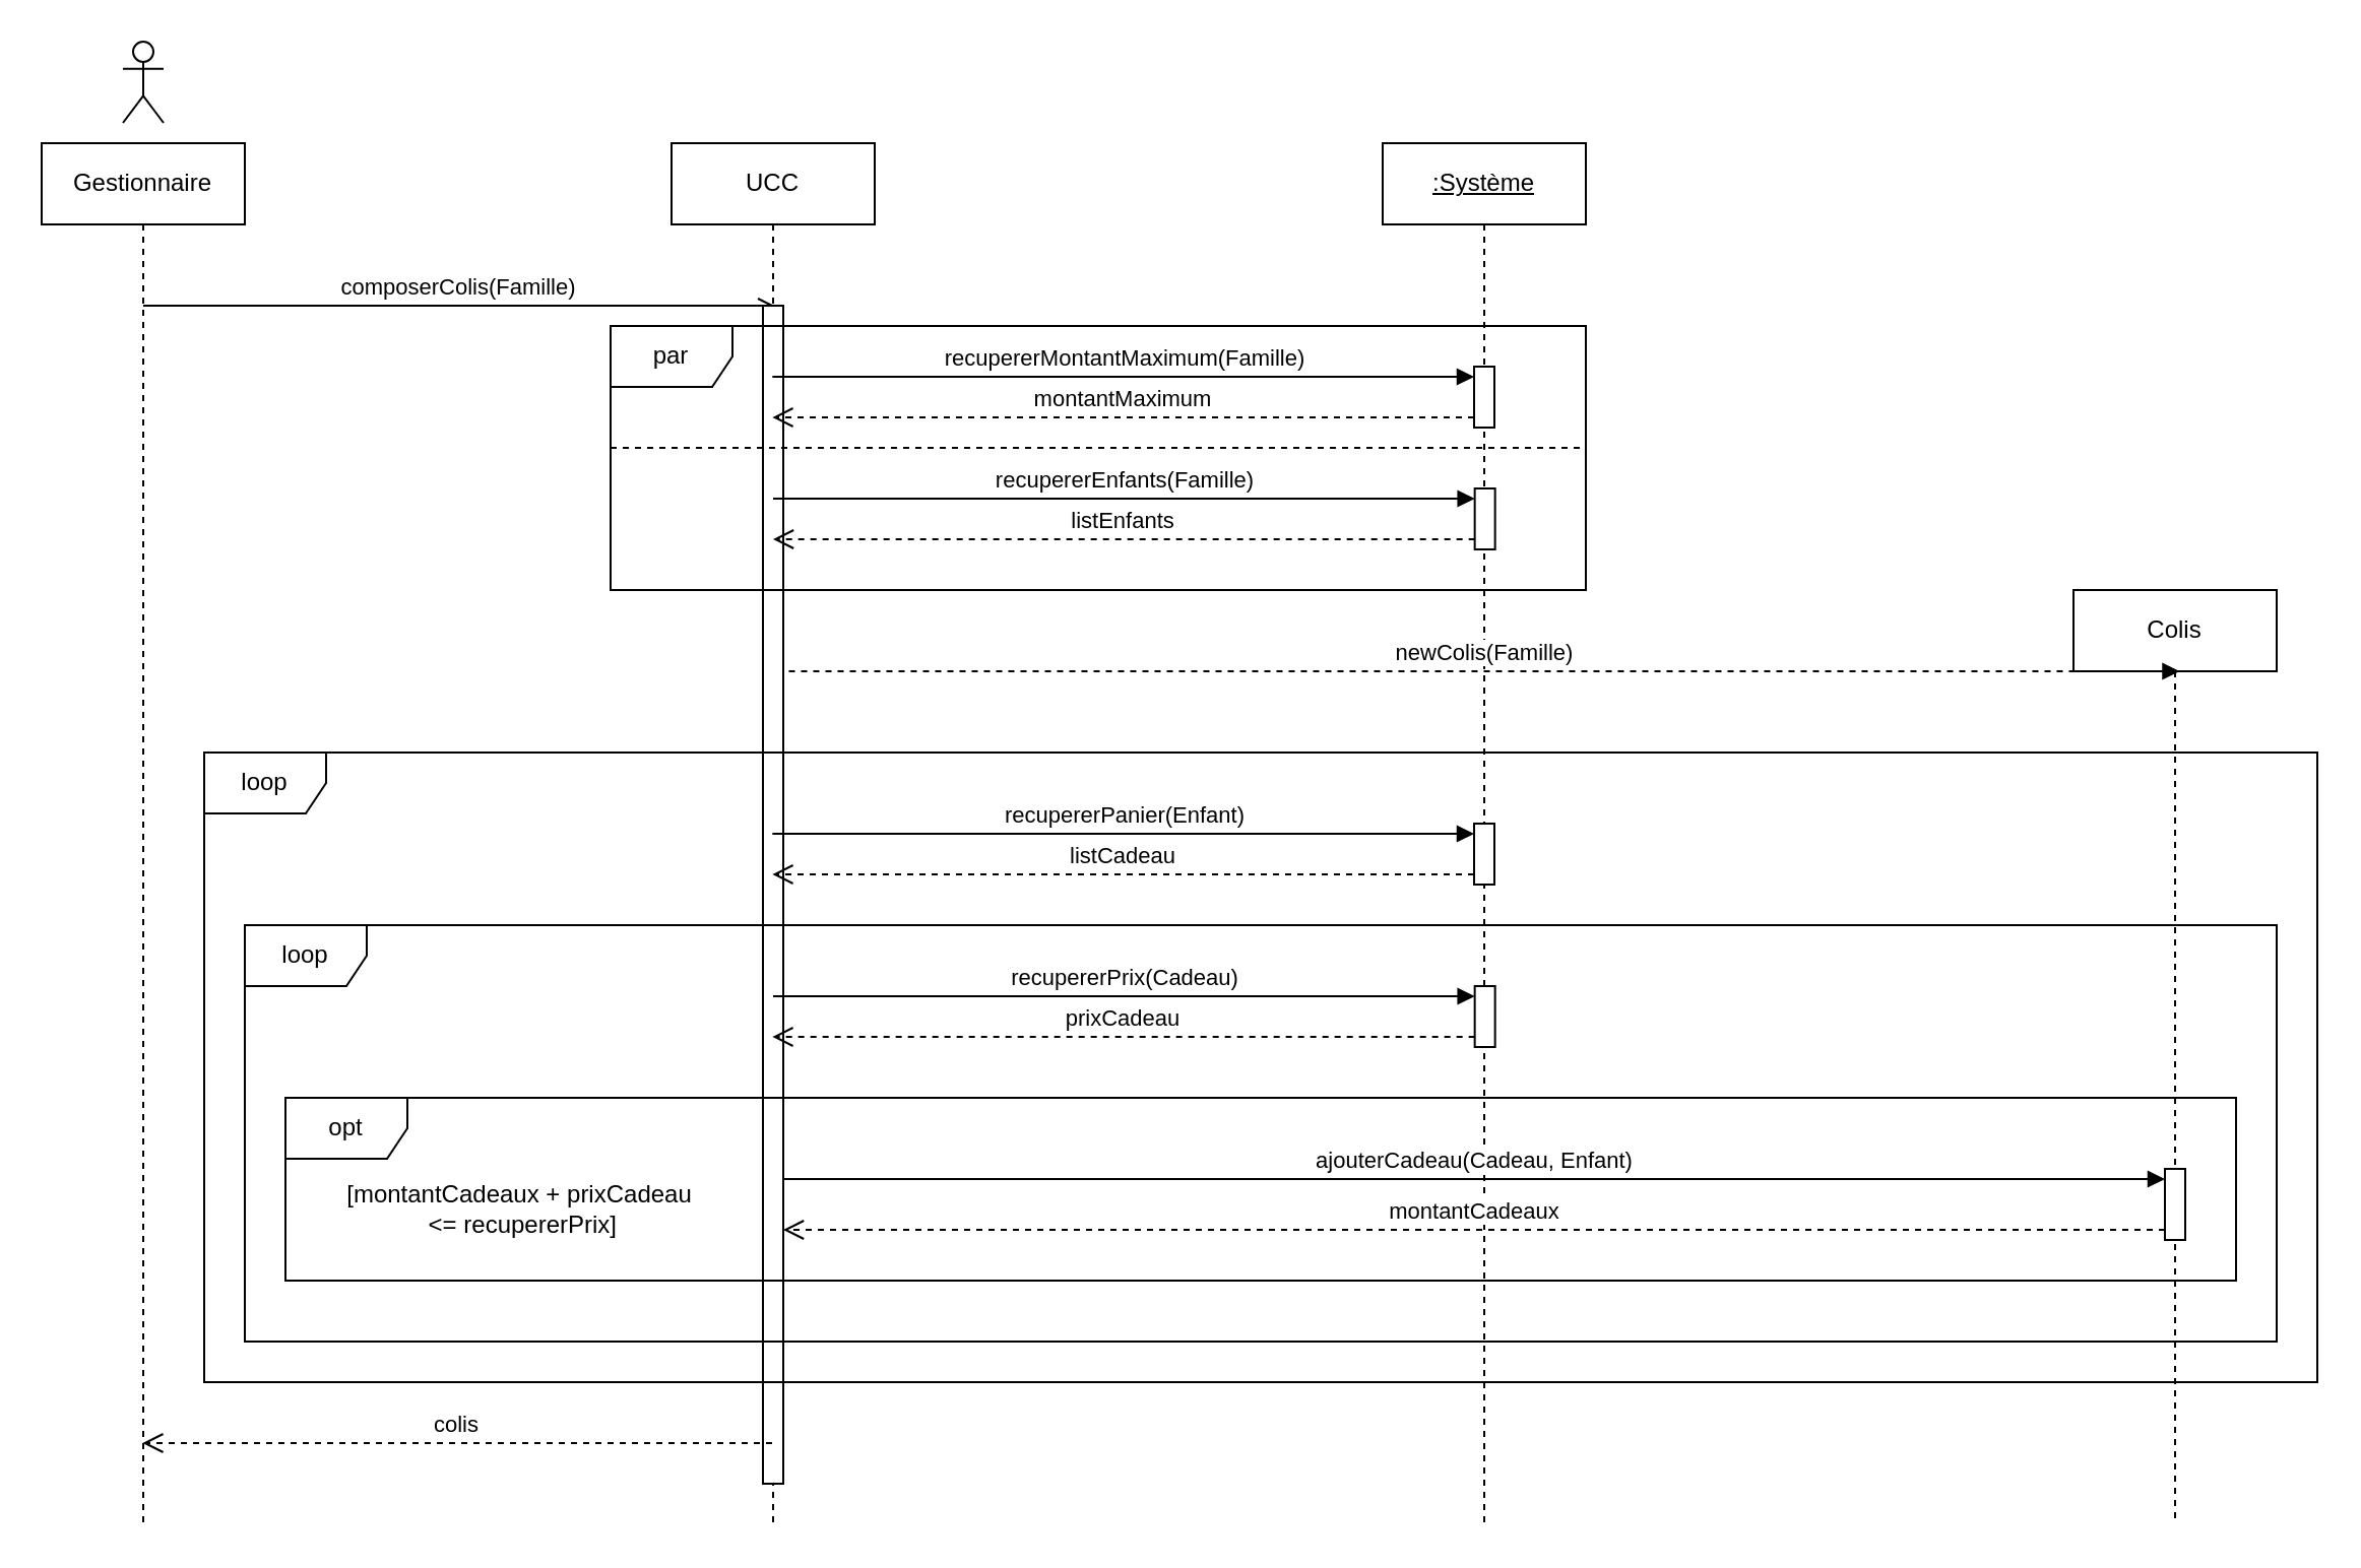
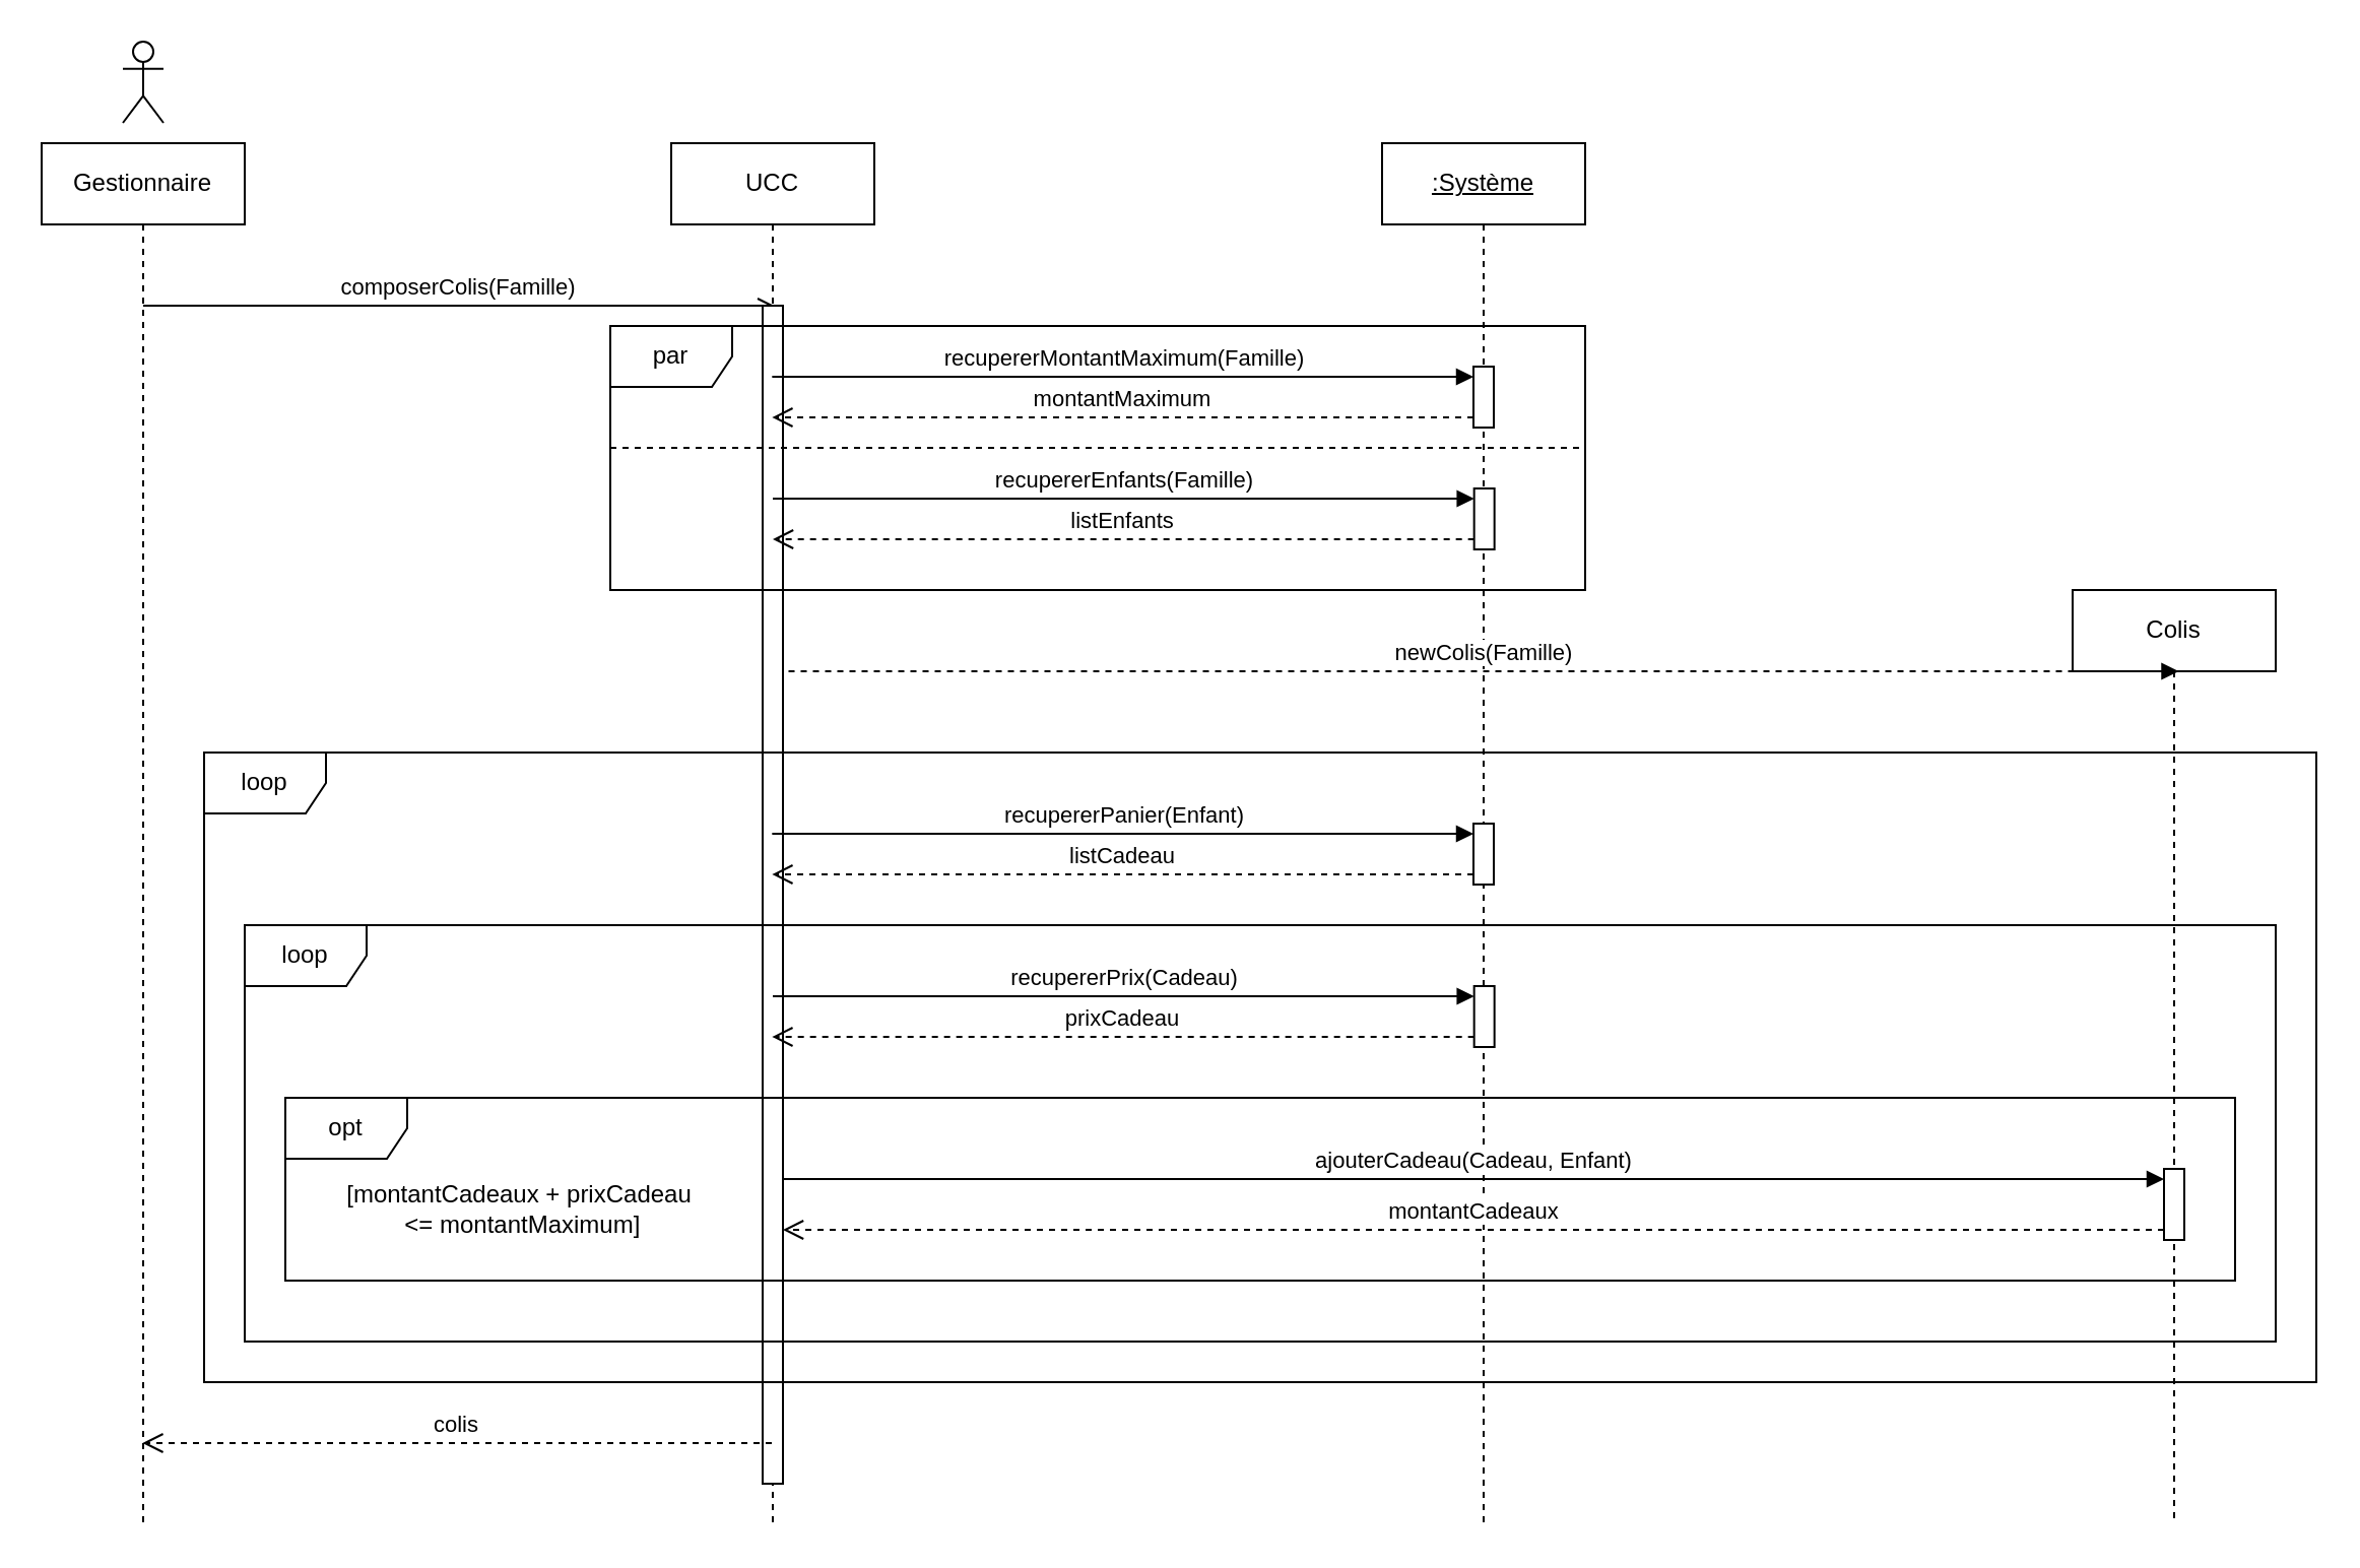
  <mxCell id="0" />
  <mxCell id="1" parent="0" />
  <mxCell id="2" value="Gestionnaire" style="shape=umlLifeline;perimeter=lifelinePerimeter;whiteSpace=wrap;html=1;container=1;dropTarget=0;collapsible=0;recursiveResize=0;outlineConnect=0;portConstraint=eastwest;newEdgeStyle={&quot;curved&quot;:0,&quot;rounded&quot;:0};" vertex="1" parent="1"><mxGeometry x="20" y="70" width="100" height="680" as="geometry" /></mxCell>
  <mxCell id="3" value="UCC" style="shape=umlLifeline;perimeter=lifelinePerimeter;whiteSpace=wrap;html=1;container=1;dropTarget=0;collapsible=0;recursiveResize=0;outlineConnect=0;portConstraint=eastwest;newEdgeStyle={&quot;curved&quot;:0,&quot;rounded&quot;:0};" vertex="1" parent="1"><mxGeometry x="330" y="70" width="100" height="680" as="geometry" /></mxCell>
  <mxCell id="4" value="" style="html=1;points=[[0,0,0,0,5],[0,1,0,0,-5],[1,0,0,0,5],[1,1,0,0,-5]];perimeter=orthogonalPerimeter;outlineConnect=0;targetShapes=umlLifeline;portConstraint=eastwest;newEdgeStyle={&quot;curved&quot;:0,&quot;rounded&quot;:0};" vertex="1" parent="3"><mxGeometry x="45" y="80" width="10" height="580" as="geometry" /></mxCell>
  <mxCell id="5" value="&lt;u&gt;:Système&lt;/u&gt;" style="shape=umlLifeline;perimeter=lifelinePerimeter;whiteSpace=wrap;html=1;container=1;dropTarget=0;collapsible=0;recursiveResize=0;outlineConnect=0;portConstraint=eastwest;newEdgeStyle={&quot;curved&quot;:0,&quot;rounded&quot;:0};" vertex="1" parent="1"><mxGeometry x="680" y="70" width="100" height="680" as="geometry" /></mxCell>
  <mxCell id="6" value="" style="html=1;points=[[0,0,0,0,5],[0,1,0,0,-5],[1,0,0,0,5],[1,1,0,0,-5]];perimeter=orthogonalPerimeter;outlineConnect=0;targetShapes=umlLifeline;portConstraint=eastwest;newEdgeStyle={&quot;curved&quot;:0,&quot;rounded&quot;:0};" vertex="1" parent="5"><mxGeometry x="45" y="110" width="10" height="30" as="geometry" /></mxCell>
  <mxCell id="7" value="" style="html=1;points=[[0,0,0,0,5],[0,1,0,0,-5],[1,0,0,0,5],[1,1,0,0,-5]];perimeter=orthogonalPerimeter;outlineConnect=0;targetShapes=umlLifeline;portConstraint=eastwest;newEdgeStyle={&quot;curved&quot;:0,&quot;rounded&quot;:0};" vertex="1" parent="5"><mxGeometry x="45.0" y="335" width="10" height="30" as="geometry" /></mxCell>
  <mxCell id="8" value="recupererPanier(Enfant)" style="html=1;verticalAlign=bottom;endArrow=block;curved=0;rounded=0;entryX=0;entryY=0;entryDx=0;entryDy=5;" edge="1" parent="5" target="7"><mxGeometry relative="1" as="geometry"><mxPoint x="-300.333" y="340" as="sourcePoint" /></mxGeometry></mxCell>
  <mxCell id="9" value="listCadeau" style="html=1;verticalAlign=bottom;endArrow=open;dashed=1;endSize=8;curved=0;rounded=0;exitX=0;exitY=1;exitDx=0;exitDy=-5;" edge="1" parent="5" source="7"><mxGeometry relative="1" as="geometry"><mxPoint x="-300.333" y="360" as="targetPoint" /></mxGeometry></mxCell>
  <mxCell id="10" value="" style="shape=umlActor;verticalLabelPosition=bottom;verticalAlign=top;html=1;outlineConnect=0;" vertex="1" parent="1"><mxGeometry x="60" y="20" width="20" height="40" as="geometry" /></mxCell>
  <mxCell id="11" value="composerColis(Famille)" style="html=1;verticalAlign=bottom;endArrow=openAsync;curved=0;rounded=0;endFill=0;" edge="1" parent="1" target="3"><mxGeometry width="80" relative="1" as="geometry"><mxPoint x="70" y="150" as="sourcePoint" /><mxPoint x="150" y="150" as="targetPoint" /></mxGeometry></mxCell>
  <mxCell id="12" value="recupererMontantMaximum(Famille)" style="html=1;verticalAlign=bottom;endArrow=block;curved=0;rounded=0;entryX=0;entryY=0;entryDx=0;entryDy=5;" edge="1" target="6" parent="1"><mxGeometry relative="1" as="geometry"><mxPoint x="379.667" y="185" as="sourcePoint" /></mxGeometry></mxCell>
  <mxCell id="13" value="montantMaximum" style="html=1;verticalAlign=bottom;endArrow=open;dashed=1;endSize=8;curved=0;rounded=0;exitX=0;exitY=1;exitDx=0;exitDy=-5;" edge="1" source="6" parent="1"><mxGeometry relative="1" as="geometry"><mxPoint x="379.667" y="205" as="targetPoint" /></mxGeometry></mxCell>
  <mxCell id="14" value="par" style="shape=umlFrame;whiteSpace=wrap;html=1;pointerEvents=0;" vertex="1" parent="1"><mxGeometry x="300" y="160" width="480" height="130" as="geometry" /></mxCell>
  <mxCell id="15" value="" style="html=1;points=[[0,0,0,0,5],[0,1,0,0,-5],[1,0,0,0,5],[1,1,0,0,-5]];perimeter=orthogonalPerimeter;outlineConnect=0;targetShapes=umlLifeline;portConstraint=eastwest;newEdgeStyle={&quot;curved&quot;:0,&quot;rounded&quot;:0};" vertex="1" parent="1"><mxGeometry x="725.33" y="240" width="10" height="30" as="geometry" /></mxCell>
  <mxCell id="16" value="recupererEnfants(Famille)" style="html=1;verticalAlign=bottom;endArrow=block;curved=0;rounded=0;entryX=0;entryY=0;entryDx=0;entryDy=5;" edge="1" parent="1"><mxGeometry relative="1" as="geometry"><mxPoint x="379.997" y="245" as="sourcePoint" /><mxPoint x="725.33" y="245" as="targetPoint" /></mxGeometry></mxCell>
  <mxCell id="17" value="listEnfants" style="html=1;verticalAlign=bottom;endArrow=open;dashed=1;endSize=8;curved=0;rounded=0;exitX=0;exitY=1;exitDx=0;exitDy=-5;" edge="1" parent="1" source="15"><mxGeometry relative="1" as="geometry"><mxPoint x="379.997" y="265" as="targetPoint" /></mxGeometry></mxCell>
  <mxCell id="18" value="loop" style="shape=umlFrame;whiteSpace=wrap;html=1;pointerEvents=0;" vertex="1" parent="1"><mxGeometry x="100" y="370" width="1040" height="310" as="geometry" /></mxCell>
  <mxCell id="19" value="" style="html=1;points=[[0,0,0,0,5],[0,1,0,0,-5],[1,0,0,0,5],[1,1,0,0,-5]];perimeter=orthogonalPerimeter;outlineConnect=0;targetShapes=umlLifeline;portConstraint=eastwest;newEdgeStyle={&quot;curved&quot;:0,&quot;rounded&quot;:0};" vertex="1" parent="1"><mxGeometry x="725.33" y="485" width="10" height="30" as="geometry" /></mxCell>
  <mxCell id="20" value="recupererPrix(Cadeau)" style="html=1;verticalAlign=bottom;endArrow=block;curved=0;rounded=0;entryX=0;entryY=0;entryDx=0;entryDy=5;" edge="1" parent="1" target="19"><mxGeometry relative="1" as="geometry"><mxPoint x="379.997" y="490" as="sourcePoint" /></mxGeometry></mxCell>
  <mxCell id="21" value="prixCadeau" style="html=1;verticalAlign=bottom;endArrow=open;dashed=1;endSize=8;curved=0;rounded=0;exitX=0;exitY=1;exitDx=0;exitDy=-5;" edge="1" parent="1" source="19"><mxGeometry relative="1" as="geometry"><mxPoint x="379.667" y="510" as="targetPoint" /></mxGeometry></mxCell>
  <mxCell id="22" value="Colis" style="shape=umlLifeline;perimeter=lifelinePerimeter;whiteSpace=wrap;html=1;container=1;dropTarget=0;collapsible=0;recursiveResize=0;outlineConnect=0;portConstraint=eastwest;newEdgeStyle={&quot;curved&quot;:0,&quot;rounded&quot;:0};" vertex="1" parent="1"><mxGeometry x="1020" y="290" width="100" height="460" as="geometry" /></mxCell>
  <mxCell id="23" value="" style="html=1;points=[[0,0,0,0,5],[0,1,0,0,-5],[1,0,0,0,5],[1,1,0,0,-5]];perimeter=orthogonalPerimeter;outlineConnect=0;targetShapes=umlLifeline;portConstraint=eastwest;newEdgeStyle={&quot;curved&quot;:0,&quot;rounded&quot;:0};" vertex="1" parent="22"><mxGeometry x="45" y="285" width="10" height="35" as="geometry" /></mxCell>
  <mxCell id="24" value="newColis(Famille)" style="html=1;verticalAlign=bottom;endArrow=block;curved=0;rounded=0;dashed=1;" edge="1" parent="1"><mxGeometry width="80" relative="1" as="geometry"><mxPoint x="387.75" y="330" as="sourcePoint" /><mxPoint x="1072.25" y="330" as="targetPoint" /></mxGeometry></mxCell>
  <mxCell id="25" value="ajouterCadeau(Cadeau, Enfant)" style="html=1;verticalAlign=bottom;endArrow=block;curved=0;rounded=0;entryX=0;entryY=0;entryDx=0;entryDy=5;" edge="1" target="23" parent="1"><mxGeometry relative="1" as="geometry"><mxPoint x="385" y="580" as="sourcePoint" /></mxGeometry></mxCell>
  <mxCell id="26" value="montantCadeaux" style="html=1;verticalAlign=bottom;endArrow=open;dashed=1;endSize=8;curved=0;rounded=0;exitX=0;exitY=1;exitDx=0;exitDy=-5;" edge="1" source="23" parent="1"><mxGeometry relative="1" as="geometry"><mxPoint x="385" y="605" as="targetPoint" /></mxGeometry></mxCell>
  <mxCell id="27" value="colis" style="html=1;verticalAlign=bottom;endArrow=open;dashed=1;endSize=8;curved=0;rounded=0;" edge="1" parent="1"><mxGeometry relative="1" as="geometry"><mxPoint x="379.5" y="710" as="sourcePoint" /><mxPoint x="69.667" y="710" as="targetPoint" /></mxGeometry></mxCell>
  <mxCell id="28" value="loop" style="shape=umlFrame;whiteSpace=wrap;html=1;pointerEvents=0;" vertex="1" parent="1"><mxGeometry x="120" y="455" width="1000" height="205" as="geometry" /></mxCell>
  <mxCell id="29" value="opt" style="shape=umlFrame;whiteSpace=wrap;html=1;pointerEvents=0;" vertex="1" parent="1"><mxGeometry x="140" y="540" width="960" height="90" as="geometry" /></mxCell>
- <mxCell id="30" value="[montantCadeaux + prixCadeau&lt;div&gt;&amp;nbsp;&amp;lt;= recupererPrix]&lt;/div&gt;" style="text;html=1;align=center;verticalAlign=middle;resizable=0;points=[];autosize=1;strokeColor=none;fillColor=none;" vertex="1" parent="1"><mxGeometry x="160" y="575" width="190" height="40" as="geometry" /></mxCell>
+ <mxCell id="30" value="[montantCadeaux + prixCadeau&lt;div&gt;&amp;nbsp;&amp;lt;= montantMaximum]&lt;/div&gt;" style="text;html=1;align=center;verticalAlign=middle;resizable=0;points=[];autosize=1;strokeColor=none;fillColor=none;" vertex="1" parent="1"><mxGeometry x="160" y="575" width="190" height="40" as="geometry" /></mxCell>
  <mxCell id="31" value="" style="endArrow=none;dashed=1;endFill=0;endSize=12;html=1;rounded=0;exitX=0;exitY=0.538;exitDx=0;exitDy=0;exitPerimeter=0;entryX=1;entryY=0.538;entryDx=0;entryDy=0;entryPerimeter=0;" edge="1" parent="1"><mxGeometry width="160" relative="1" as="geometry"><mxPoint x="300" y="220" as="sourcePoint" /><mxPoint x="780" y="220" as="targetPoint" /></mxGeometry></mxCell>
